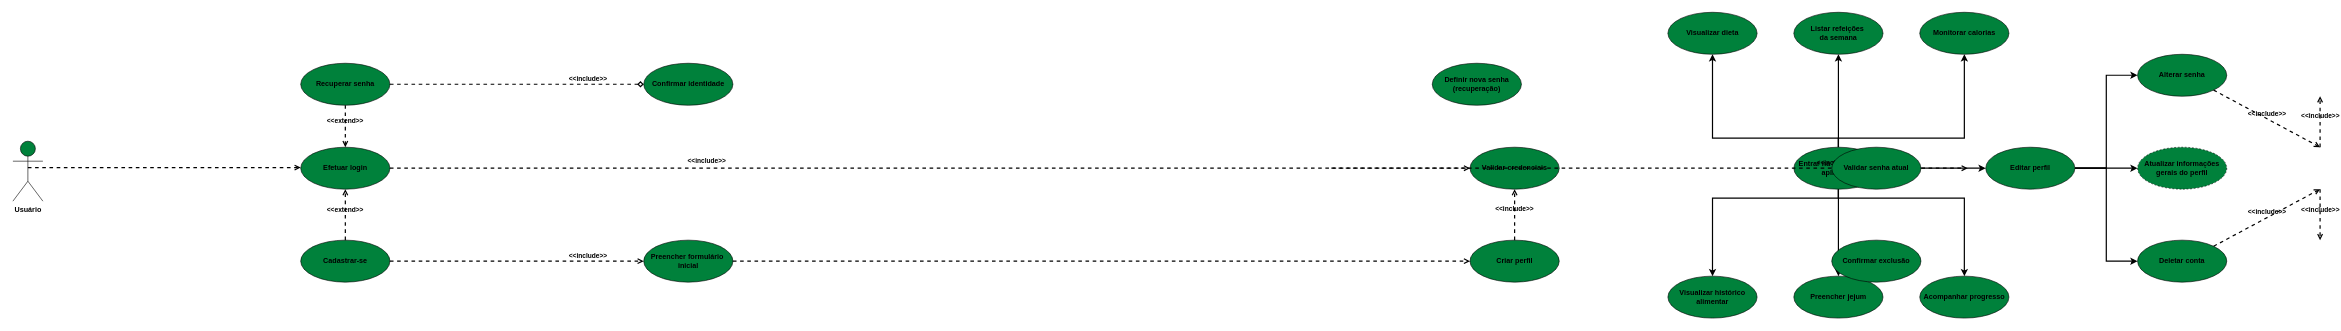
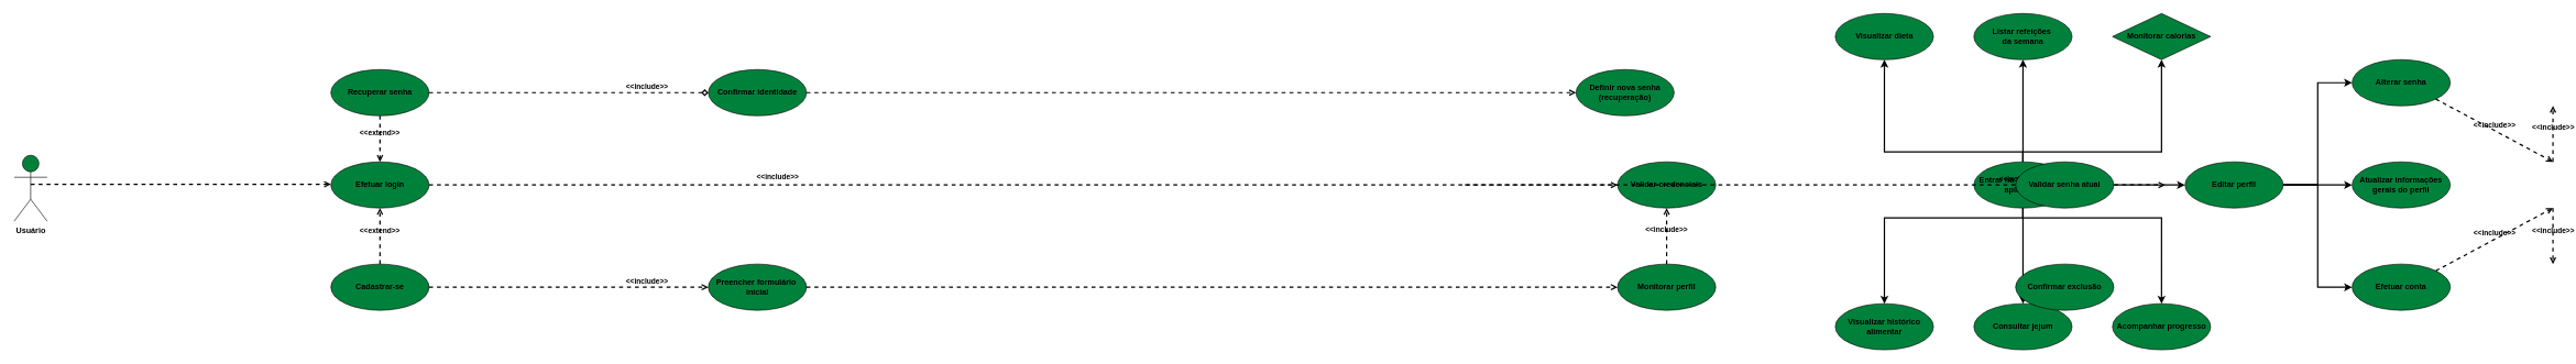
  <mxCell id="0" />
  <mxCell id="1" parent="0" />
  <mxCell id="2" value="&lt;font style=&quot;color: light-dark(rgb(0, 0, 0), rgb(4, 4, 4));&quot;&gt;Usuário&lt;/font&gt;" style="shape=umlActor;verticalLabelPosition=bottom;verticalAlign=top;html=1;outlineConnect=0;strokeColor=light-dark(#000000,#000000);fontColor=light-dark(#000000,#FFFFFF);fontStyle=1;fillColor=light-dark(#00813B,#00813B);" parent="1" vertex="1"><mxGeometry x="20" y="235" width="50" height="100" as="geometry" /></mxCell>
  <mxCell id="3" value="&lt;span&gt;Efetuar login&lt;/span&gt;" style="ellipse;whiteSpace=wrap;html=1;strokeColor=light-dark(#000000,#000000);fontColor=light-dark(#000000,#FFFFFF);fillColor=light-dark(#00813B,#00813B);fontStyle=1" parent="1" vertex="1"><mxGeometry x="500" y="245" width="148.75" height="70" as="geometry" /></mxCell>
  <mxCell id="4" value="Cadastrar-se" style="ellipse;whiteSpace=wrap;html=1;strokeColor=light-dark(#000000,#000000);fontColor=light-dark(#000000,#FFFFFF);fontStyle=1;fillColor=light-dark(#00813B,#00813B);" parent="1" vertex="1"><mxGeometry x="500" y="400" width="148.75" height="70" as="geometry" /></mxCell>
  <mxCell id="5" value="Validar credenciais" style="ellipse;whiteSpace=wrap;html=1;strokeColor=light-dark(#000000,#000000);fontColor=light-dark(#000000,#FFFFFF);fontStyle=1;fillColor=light-dark(#00813B,#00813B);" parent="1" vertex="1"><mxGeometry x="2450" y="245" width="148.75" height="70" as="geometry" /></mxCell>
  <mxCell id="6" value="&lt;font style=&quot;color: light-dark(rgb(0, 0, 0), rgb(4, 4, 4));&quot;&gt;&amp;lt;&amp;lt;include&amp;gt;&amp;gt;&lt;/font&gt;" style="html=1;verticalAlign=bottom;labelBackgroundColor=none;endArrow=open;endFill=0;dashed=1;rounded=0;exitX=1;exitY=0.5;exitDx=0;exitDy=0;entryX=0;entryY=0.5;entryDx=0;entryDy=0;strokeColor=light-dark(#000000,#000000);fontColor=light-dark(#000000,#FFFFFF);fontStyle=1;strokeWidth=2;" parent="1" source="3" target="5" edge="1"><mxGeometry x="-0.414" y="4" width="160" relative="1" as="geometry"><mxPoint x="360" y="285" as="sourcePoint" /><mxPoint x="460" y="285" as="targetPoint" /><mxPoint as="offset" /></mxGeometry></mxCell>
  <mxCell id="7" value="Preencher formulário&amp;nbsp;&lt;div&gt;inicial&lt;/div&gt;" style="ellipse;whiteSpace=wrap;html=1;strokeColor=light-dark(#000000,#000000);fontColor=light-dark(#000000,#FFFFFF);fontStyle=1;fillColor=light-dark(#00813B,#00813B);" parent="1" vertex="1"><mxGeometry x="1072" y="400" width="148.75" height="70" as="geometry" /></mxCell>
  <mxCell id="8" value="&lt;font style=&quot;color: light-dark(rgb(0, 0, 0), rgb(0, 0, 0));&quot;&gt;&amp;lt;&amp;lt;include&amp;gt;&amp;gt;&lt;/font&gt;" style="html=1;verticalAlign=bottom;labelBackgroundColor=none;endArrow=open;endFill=0;dashed=1;rounded=0;exitX=1;exitY=0.5;exitDx=0;exitDy=0;entryX=0;entryY=0.5;entryDx=0;entryDy=0;strokeColor=light-dark(#000000,#000000);fontColor=light-dark(#000000,#FFFFFF);fontStyle=1;strokeWidth=2;" parent="1" source="4" target="7" edge="1"><mxGeometry x="0.565" width="160" relative="1" as="geometry"><mxPoint x="570" y="495" as="sourcePoint" /><mxPoint x="671" y="495" as="targetPoint" /><mxPoint x="-1" as="offset" /></mxGeometry></mxCell>
- <mxCell id="9" value="Criar perfil" style="ellipse;whiteSpace=wrap;html=1;strokeColor=light-dark(#000000,#000000);fontColor=light-dark(#000000,#FFFFFF);fontStyle=1;fillColor=light-dark(#00813B,#00813B);" parent="1" vertex="1"><mxGeometry x="2450" y="400" width="148.75" height="70" as="geometry" /></mxCell>
+ <mxCell id="9" value="Monitorar perfil" style="ellipse;whiteSpace=wrap;html=1;strokeColor=light-dark(#000000,#000000);fontColor=light-dark(#000000,#FFFFFF);fontStyle=1;fillColor=light-dark(#00813B,#00813B);" parent="1" vertex="1"><mxGeometry x="2450" y="400" width="148.75" height="70" as="geometry" /></mxCell>
  <mxCell id="10" value="" style="html=1;verticalAlign=bottom;labelBackgroundColor=none;endArrow=open;endFill=0;dashed=1;rounded=0;exitX=1;exitY=0.5;exitDx=0;exitDy=0;entryX=0;entryY=0.5;entryDx=0;entryDy=0;strokeColor=light-dark(#000000,#000000);fontColor=light-dark(#000000,#FFFFFF);fontStyle=1;strokeWidth=2;" parent="1" source="7" target="9" edge="1"><mxGeometry x="0.782" width="160" relative="1" as="geometry"><mxPoint x="810" y="560" as="sourcePoint" /><mxPoint x="810" y="640" as="targetPoint" /><mxPoint as="offset" /></mxGeometry></mxCell>
  <mxCell id="11" value="&lt;font style=&quot;color: light-dark(rgb(0, 0, 0), rgb(0, 0, 0));&quot;&gt;&amp;lt;&amp;lt;include&amp;gt;&amp;gt;&lt;/font&gt;" style="html=1;verticalAlign=bottom;labelBackgroundColor=none;endArrow=open;endFill=0;dashed=1;rounded=0;exitX=0.5;exitY=0;exitDx=0;exitDy=0;entryX=0.5;entryY=1;entryDx=0;entryDy=0;strokeColor=light-dark(#000000,#000000);fontColor=light-dark(#000000,#FFFFFF);fontStyle=1;strokeWidth=2;" parent="1" source="9" target="5" edge="1"><mxGeometry x="0.007" width="160" relative="1" as="geometry"><mxPoint x="1890" y="370" as="sourcePoint" /><mxPoint x="1981" y="370" as="targetPoint" /><mxPoint as="offset" /></mxGeometry></mxCell>
  <mxCell id="12" value="Visualizar dieta" style="ellipse;whiteSpace=wrap;html=1;strokeColor=light-dark(#000000,#000000);fontColor=light-dark(#000000,#FFFFFF);fontStyle=1;fillColor=light-dark(#00813B,#00813B);" parent="1" vertex="1"><mxGeometry x="2780" y="20" width="148.75" height="70" as="geometry" /></mxCell>
- <mxCell id="13" value="Monitorar calorias" style="ellipse;whiteSpace=wrap;html=1;strokeColor=light-dark(#000000,#000000);fontColor=light-dark(#000000,#FFFFFF);fontStyle=1;fillColor=light-dark(#00813B,#00813B);" parent="1" vertex="1"><mxGeometry x="3200" y="20" width="148.75" height="70" as="geometry" /></mxCell>
+ <mxCell id="13" value="Monitorar calorias" style="rhombus;whiteSpace=wrap;html=1;strokeColor=light-dark(#000000,#000000);fontColor=light-dark(#000000,#FFFFFF);fontStyle=1;fillColor=light-dark(#00813B,#00813B);" parent="1" vertex="1"><mxGeometry x="3200" y="20" width="148.75" height="70" as="geometry" /></mxCell>
  <mxCell id="14" value="Acompanhar progresso" style="ellipse;whiteSpace=wrap;html=1;strokeColor=light-dark(#000000,#000000);fontColor=light-dark(#000000,#FFFFFF);fontStyle=1;fillColor=light-dark(#00813B,#00813B);" parent="1" vertex="1"><mxGeometry x="3200" y="460" width="148.75" height="70" as="geometry" /></mxCell>
  <mxCell id="15" value="Visualizar histórico alimentar" style="ellipse;whiteSpace=wrap;html=1;strokeColor=light-dark(#000000,#000000);fontColor=light-dark(#000000,#FFFFFF);fontStyle=1;fillColor=light-dark(#00813B,#00813B);" parent="1" vertex="1"><mxGeometry x="2780" y="460" width="148.75" height="70" as="geometry" /></mxCell>
  <mxCell id="16" value="Listar refeições&amp;nbsp;&lt;div&gt;da semana&lt;/div&gt;" style="ellipse;whiteSpace=wrap;html=1;strokeColor=light-dark(#000000,#000000);fontColor=light-dark(#000000,#FFFFFF);fontStyle=1;fillColor=light-dark(#00813B,#00813B);" parent="1" vertex="1"><mxGeometry x="2990" y="20" width="148.75" height="70" as="geometry" /></mxCell>
- <mxCell id="17" value="Preencher jejum" style="ellipse;whiteSpace=wrap;html=1;strokeColor=light-dark(#000000,#000000);fontColor=light-dark(#000000,#FFFFFF);fontStyle=1;fillColor=light-dark(#00813B,#00813B);" parent="1" vertex="1"><mxGeometry x="2990" y="460" width="148.75" height="70" as="geometry" /></mxCell>
+ <mxCell id="17" value="Consultar jejum" style="ellipse;whiteSpace=wrap;html=1;strokeColor=light-dark(#000000,#000000);fontColor=light-dark(#000000,#FFFFFF);fontStyle=1;fillColor=light-dark(#00813B,#00813B);" parent="1" vertex="1"><mxGeometry x="2990" y="460" width="148.75" height="70" as="geometry" /></mxCell>
  <mxCell id="18" style="edgeStyle=orthogonalEdgeStyle;rounded=0;orthogonalLoop=1;jettySize=auto;html=1;entryX=0;entryY=0.5;entryDx=0;entryDy=0;strokeWidth=2;strokeColor=light-dark(#000000,#000000);" parent="1" source="25" target="30" edge="1"><mxGeometry relative="1" as="geometry" /></mxCell>
  <mxCell id="19" style="edgeStyle=orthogonalEdgeStyle;rounded=0;orthogonalLoop=1;jettySize=auto;html=1;entryX=0.5;entryY=1;entryDx=0;entryDy=0;strokeColor=light-dark(#000000,#000000);strokeWidth=2;" parent="1" source="25" target="12" edge="1"><mxGeometry relative="1" as="geometry"><Array as="points"><mxPoint x="3064" y="230" /><mxPoint x="2854" y="230" /></Array></mxGeometry></mxCell>
  <mxCell id="20" style="edgeStyle=orthogonalEdgeStyle;rounded=0;orthogonalLoop=1;jettySize=auto;html=1;entryX=0.5;entryY=1;entryDx=0;entryDy=0;strokeWidth=2;strokeColor=light-dark(#000000,#000000);" parent="1" source="25" target="16" edge="1"><mxGeometry relative="1" as="geometry" /></mxCell>
  <mxCell id="21" style="edgeStyle=orthogonalEdgeStyle;rounded=0;orthogonalLoop=1;jettySize=auto;html=1;entryX=0.5;entryY=1;entryDx=0;entryDy=0;strokeWidth=2;strokeColor=light-dark(#000000,#000000);" parent="1" source="25" target="13" edge="1"><mxGeometry relative="1" as="geometry"><Array as="points"><mxPoint x="3064" y="230" /><mxPoint x="3274" y="230" /></Array></mxGeometry></mxCell>
  <mxCell id="22" style="edgeStyle=orthogonalEdgeStyle;rounded=0;orthogonalLoop=1;jettySize=auto;html=1;entryX=0.5;entryY=0;entryDx=0;entryDy=0;strokeWidth=2;strokeColor=light-dark(#000000,#000000);" parent="1" source="25" target="15" edge="1"><mxGeometry relative="1" as="geometry"><Array as="points"><mxPoint x="3064" y="330" /><mxPoint x="2854" y="330" /></Array></mxGeometry></mxCell>
  <mxCell id="23" style="edgeStyle=orthogonalEdgeStyle;rounded=0;orthogonalLoop=1;jettySize=auto;html=1;entryX=0.5;entryY=0;entryDx=0;entryDy=0;strokeColor=light-dark(#000000,#000000);strokeWidth=2;" parent="1" source="25" target="17" edge="1"><mxGeometry relative="1" as="geometry" /></mxCell>
  <mxCell id="24" style="edgeStyle=orthogonalEdgeStyle;rounded=0;orthogonalLoop=1;jettySize=auto;html=1;entryX=0.5;entryY=0;entryDx=0;entryDy=0;strokeColor=light-dark(#000000,#000000);strokeWidth=2;" parent="1" source="25" target="14" edge="1"><mxGeometry relative="1" as="geometry"><Array as="points"><mxPoint x="3064" y="330" /><mxPoint x="3274" y="330" /></Array></mxGeometry></mxCell>
  <mxCell id="25" value="Entrar na tela inicial do aplicativo" style="ellipse;whiteSpace=wrap;html=1;strokeColor=light-dark(#000000,#000000);fontColor=light-dark(#000000,#FFFFFF);fontStyle=1;gradientColor=none;fillColor=light-dark(#00813B,#00813B);" parent="1" vertex="1"><mxGeometry x="2990" y="245" width="148.75" height="70" as="geometry" /></mxCell>
  <mxCell id="26" value="&lt;font style=&quot;color: light-dark(rgb(0, 0, 0), rgb(0, 0, 0));&quot;&gt;&amp;lt;&amp;lt;include&amp;gt;&amp;gt;&lt;/font&gt;" style="html=1;verticalAlign=bottom;labelBackgroundColor=none;endArrow=open;endFill=0;dashed=1;rounded=0;entryX=0;entryY=0.5;entryDx=0;entryDy=0;exitX=1;exitY=0.5;exitDx=0;exitDy=0;strokeColor=light-dark(#000000,#000000);fontColor=light-dark(#000000,#FFFFFF);fontStyle=1;strokeWidth=2;" parent="1" edge="1"><mxGeometry x="0.585" width="160" relative="1" as="geometry"><mxPoint x="2218.75" y="280" as="sourcePoint" /><mxPoint x="3280" y="280" as="targetPoint" /><mxPoint as="offset" /></mxGeometry></mxCell>
  <mxCell id="27" style="edgeStyle=orthogonalEdgeStyle;rounded=0;orthogonalLoop=1;jettySize=auto;html=1;entryX=0;entryY=0.5;entryDx=0;entryDy=0;strokeWidth=2;strokeColor=light-dark(#000000,#000000);" parent="1" source="30" target="32" edge="1"><mxGeometry relative="1" as="geometry" /></mxCell>
  <mxCell id="28" style="edgeStyle=orthogonalEdgeStyle;rounded=0;orthogonalLoop=1;jettySize=auto;html=1;entryX=0;entryY=0.5;entryDx=0;entryDy=0;strokeColor=light-dark(#000000,#000000);strokeWidth=2;" parent="1" source="30" target="33" edge="1"><mxGeometry relative="1" as="geometry" /></mxCell>
  <mxCell id="29" style="edgeStyle=orthogonalEdgeStyle;rounded=0;orthogonalLoop=1;jettySize=auto;html=1;entryX=0;entryY=0.5;entryDx=0;entryDy=0;strokeColor=light-dark(#000000,#000000);strokeWidth=2;" parent="1" source="30" target="31" edge="1"><mxGeometry relative="1" as="geometry" /></mxCell>
  <mxCell id="30" value="Editar perfil" style="ellipse;whiteSpace=wrap;html=1;strokeColor=light-dark(#000000,#000000);fontColor=light-dark(#000000,#FFFFFF);fontStyle=1;fillColor=light-dark(#00813B,#00813B);" parent="1" vertex="1"><mxGeometry x="3310" y="245" width="148.75" height="70" as="geometry" /></mxCell>
- <mxCell id="31" value="Atualizar informações gerais do perfil" style="ellipse;whiteSpace=wrap;html=1;strokeColor=light-dark(#000000,#000000);fontColor=light-dark(#000000,#FFFFFF);fontStyle=1;fillColor=light-dark(#00813B,#00813B);dashed=1;" parent="1" vertex="1"><mxGeometry x="3563.25" y="245" width="148.75" height="70" as="geometry" /></mxCell>
+ <mxCell id="31" value="Atualizar informações gerais do perfil" style="ellipse;whiteSpace=wrap;html=1;strokeColor=light-dark(#000000,#000000);fontColor=light-dark(#000000,#FFFFFF);fontStyle=1;fillColor=light-dark(#00813B,#00813B);" parent="1" vertex="1"><mxGeometry x="3563.25" y="245" width="148.75" height="70" as="geometry" /></mxCell>
  <mxCell id="32" value="Alterar senha" style="ellipse;whiteSpace=wrap;html=1;strokeColor=light-dark(#000000,#000000);fontColor=light-dark(#000000,#FFFFFF);fontStyle=1;fillColor=light-dark(#00813B,#00813B);" parent="1" vertex="1"><mxGeometry x="3563.25" y="90" width="148.75" height="70" as="geometry" /></mxCell>
- <mxCell id="33" value="Deletar conta" style="ellipse;whiteSpace=wrap;html=1;strokeColor=light-dark(#000000,#000000);fontColor=light-dark(#000000,#FFFFFF);fontStyle=1;fillColor=light-dark(#00813B,#00813B);" parent="1" vertex="1"><mxGeometry x="3563.25" y="400" width="148.75" height="70" as="geometry" /></mxCell>
+ <mxCell id="33" value="Efetuar conta" style="ellipse;whiteSpace=wrap;html=1;strokeColor=light-dark(#000000,#000000);fontColor=light-dark(#000000,#FFFFFF);fontStyle=1;fillColor=light-dark(#00813B,#00813B);" parent="1" vertex="1"><mxGeometry x="3563.25" y="400" width="148.75" height="70" as="geometry" /></mxCell>
  <mxCell id="34" value="Validar senha atual" style="ellipse;whiteSpace=wrap;html=1;strokeColor=light-dark(#000000,#000000);fontColor=light-dark(#000000,#FFFFFF);fontStyle=1;fillColor=light-dark(#00813B,#00813B);" parent="1" vertex="1"><mxGeometry x="3053.25" y="245" width="148.75" height="70" as="geometry" /></mxCell>
  <mxCell id="35" value="Confirmar exclusão" style="ellipse;whiteSpace=wrap;html=1;strokeColor=light-dark(#000000,#000000);fontColor=light-dark(#000000,#FFFFFF);fontStyle=1;fillColor=light-dark(#00813B,#00813B);" parent="1" vertex="1"><mxGeometry x="3053.25" y="400" width="148.75" height="70" as="geometry" /></mxCell>
  <mxCell id="36" value="&lt;font style=&quot;color: light-dark(rgb(0, 0, 0), rgb(0, 0, 0));&quot;&gt;&amp;lt;&amp;lt;include&amp;gt;&amp;gt;&lt;/font&gt;" style="html=1;verticalAlign=bottom;labelBackgroundColor=none;endArrow=open;endFill=0;dashed=1;rounded=0;entryX=0.5;entryY=0;entryDx=0;entryDy=0;exitX=0.5;exitY=1;exitDx=0;exitDy=0;strokeColor=light-dark(#000000,#000000);fontColor=light-dark(#000000,#FFFFFF);fontStyle=1;strokeWidth=2;" parent="1" edge="1"><mxGeometry x="0.005" width="160" relative="1" as="geometry"><mxPoint x="3867.625" y="315" as="sourcePoint" /><mxPoint x="3867.625" y="400" as="targetPoint" /><mxPoint as="offset" /></mxGeometry></mxCell>
  <mxCell id="37" value="&lt;font style=&quot;color: light-dark(rgb(0, 0, 0), rgb(0, 0, 0));&quot;&gt;&amp;lt;&amp;lt;include&amp;gt;&amp;gt;&lt;/font&gt;" style="html=1;verticalAlign=bottom;labelBackgroundColor=none;endArrow=open;endFill=0;dashed=1;rounded=0;entryX=0.5;entryY=1;entryDx=0;entryDy=0;exitX=0.5;exitY=0;exitDx=0;exitDy=0;strokeColor=light-dark(#000000,#000000);fontColor=light-dark(#000000,#FFFFFF);fontStyle=1;strokeWidth=2;" parent="1" edge="1"><mxGeometry x="0.005" width="160" relative="1" as="geometry"><mxPoint x="3867.625" y="245" as="sourcePoint" /><mxPoint x="3867.625" y="160" as="targetPoint" /><mxPoint as="offset" /></mxGeometry></mxCell>
  <mxCell id="38" value="&lt;font style=&quot;color: light-dark(rgb(0, 0, 0), rgb(0, 0, 0));&quot;&gt;&amp;lt;&amp;lt;include&amp;gt;&amp;gt;&lt;/font&gt;" style="html=1;verticalAlign=bottom;labelBackgroundColor=none;endArrow=open;endFill=0;dashed=1;rounded=0;exitX=1;exitY=1;exitDx=0;exitDy=0;strokeColor=light-dark(#000000,#000000);fontColor=light-dark(#000000,#FFFFFF);fontStyle=1;strokeWidth=2;entryX=0.5;entryY=0;entryDx=0;entryDy=0;" parent="1" source="32" edge="1"><mxGeometry x="0.005" width="160" relative="1" as="geometry"><mxPoint x="3770" y="295" as="sourcePoint" /><mxPoint x="3867.625" y="245" as="targetPoint" /><mxPoint as="offset" /></mxGeometry></mxCell>
  <mxCell id="39" value="&lt;span&gt;&lt;font face=&quot;Helvetica&quot;&gt;Recuperar senha&lt;/font&gt;&lt;/span&gt;" style="ellipse;whiteSpace=wrap;html=1;strokeColor=light-dark(#000000,#000000);fontColor=light-dark(#000000,#FFFFFF);fillColor=light-dark(#00813B,#00813B);fillStyle=solid;fontStyle=1" parent="1" vertex="1"><mxGeometry x="500" y="105" width="148.75" height="70" as="geometry" /></mxCell>
  <mxCell id="40" value="&lt;font style=&quot;color: light-dark(rgb(0, 0, 0), rgb(4, 4, 4));&quot;&gt;&amp;lt;&amp;lt;extend&amp;gt;&amp;gt;&lt;/font&gt;" style="html=1;verticalAlign=bottom;labelBackgroundColor=none;endArrow=open;endFill=0;dashed=1;rounded=0;entryX=0.5;entryY=0;entryDx=0;entryDy=0;strokeColor=light-dark(#000000,#000000);fontColor=light-dark(#000000,#FFFFFF);fontStyle=1;strokeWidth=2;exitX=0.5;exitY=1;exitDx=0;exitDy=0;" parent="1" source="39" target="3" edge="1"><mxGeometry x="-0.003" width="160" relative="1" as="geometry"><mxPoint x="640" y="215" as="sourcePoint" /><mxPoint x="570" y="255" as="targetPoint" /><mxPoint as="offset" /></mxGeometry></mxCell>
  <mxCell id="41" value="Confirmar identidade" style="ellipse;whiteSpace=wrap;html=1;strokeColor=light-dark(#000000,#000000);fontColor=light-dark(#000000,#FFFFFF);fontStyle=1;fillColor=light-dark(#00813B,#00813B);" parent="1" vertex="1"><mxGeometry x="1072" y="105" width="148.75" height="70" as="geometry" /></mxCell>
  <mxCell id="42" value="&lt;font style=&quot;color: light-dark(rgb(0, 0, 0), rgb(4, 4, 4));&quot;&gt;&amp;lt;&amp;lt;include&amp;gt;&amp;gt;&lt;/font&gt;" style="html=1;verticalAlign=bottom;labelBackgroundColor=none;endArrow=diamond;endFill=0;dashed=1;rounded=0;exitX=1;exitY=0.5;exitDx=0;exitDy=0;entryX=0;entryY=0.5;entryDx=0;entryDy=0;fontColor=light-dark(#000000,#FFFFFF);fillColor=#f5f5f5;strokeColor=light-dark(#000000,#000000);fontStyle=1;strokeWidth=2;" parent="1" source="39" target="41" edge="1"><mxGeometry x="0.565" width="160" relative="1" as="geometry"><mxPoint x="670" y="139.44" as="sourcePoint" /><mxPoint x="1021" y="139.44" as="targetPoint" /><mxPoint x="-1" as="offset" /></mxGeometry></mxCell>
  <mxCell id="43" value="Definir nova senha (recuperação)" style="ellipse;whiteSpace=wrap;html=1;strokeColor=light-dark(#000000,#000000);fontColor=light-dark(#000000,#FFFFFF);fontStyle=1;fillColor=light-dark(#00813B,#00813B);" parent="1" vertex="1"><mxGeometry x="2387" y="105" width="148.75" height="70" as="geometry" /></mxCell>
+ <mxCell id="44" value="" style="html=1;verticalAlign=bottom;labelBackgroundColor=none;endArrow=open;endFill=0;dashed=1;rounded=0;exitX=1;exitY=0.5;exitDx=0;exitDy=0;entryX=0;entryY=0.5;entryDx=0;entryDy=0;strokeColor=light-dark(#000000,#000000);fontColor=light-dark(#000000,#FFFFFF);fontStyle=1;strokeWidth=2;" parent="1" source="41" target="43" edge="1"><mxGeometry x="0.781" width="160" relative="1" as="geometry"><mxPoint x="1070" y="170" as="sourcePoint" /><mxPoint x="1171" y="170" as="targetPoint" /><mxPoint as="offset" /></mxGeometry></mxCell>
  <mxCell id="45" value="&lt;font style=&quot;color: light-dark(rgb(0, 0, 0), rgb(4, 4, 4));&quot;&gt;&amp;lt;&amp;lt;extend&amp;gt;&amp;gt;&lt;/font&gt;" style="html=1;verticalAlign=bottom;labelBackgroundColor=none;endArrow=open;endFill=0;dashed=1;rounded=0;strokeColor=light-dark(#000000,#000000);fontColor=light-dark(#000000,#FFFFFF);fontStyle=1;entryX=0.5;entryY=1;entryDx=0;entryDy=0;strokeWidth=2;exitX=0.5;exitY=0;exitDx=0;exitDy=0;" parent="1" source="4" target="3" edge="1"><mxGeometry x="-0.003" width="160" relative="1" as="geometry"><mxPoint x="660" y="375" as="sourcePoint" /><mxPoint x="670" y="365" as="targetPoint" /><mxPoint as="offset" /></mxGeometry></mxCell>
  <mxCell id="46" value="&lt;font style=&quot;color: light-dark(rgb(0, 0, 0), rgb(0, 0, 0));&quot;&gt;&amp;lt;&amp;lt;include&amp;gt;&amp;gt;&lt;/font&gt;" style="html=1;verticalAlign=bottom;labelBackgroundColor=none;endArrow=open;endFill=0;dashed=1;rounded=0;exitX=1;exitY=0;exitDx=0;exitDy=0;strokeColor=light-dark(#000000,#000000);fontColor=light-dark(#000000,#FFFFFF);fontStyle=1;strokeWidth=2;entryX=0.5;entryY=1;entryDx=0;entryDy=0;" parent="1" source="33" edge="1"><mxGeometry x="0.005" width="160" relative="1" as="geometry"><mxPoint x="3760" y="410" as="sourcePoint" /><mxPoint x="3867.625" y="315" as="targetPoint" /><mxPoint as="offset" /></mxGeometry></mxCell>
  <mxCell id="47" value="" style="html=1;verticalAlign=bottom;labelBackgroundColor=none;endArrow=open;endFill=0;dashed=1;rounded=0;exitX=0.5;exitY=0.5;exitDx=0;exitDy=0;entryX=0;entryY=0.5;entryDx=0;entryDy=0;strokeColor=light-dark(#000000,#000000);fontColor=light-dark(#000000,#FFFFFF);fontStyle=1;strokeWidth=2;exitPerimeter=0;" parent="1" edge="1"><mxGeometry x="0.667" y="4" width="160" relative="1" as="geometry"><mxPoint x="45" y="279" as="sourcePoint" /><mxPoint x="500" y="279" as="targetPoint" /><mxPoint as="offset" /></mxGeometry></mxCell>
